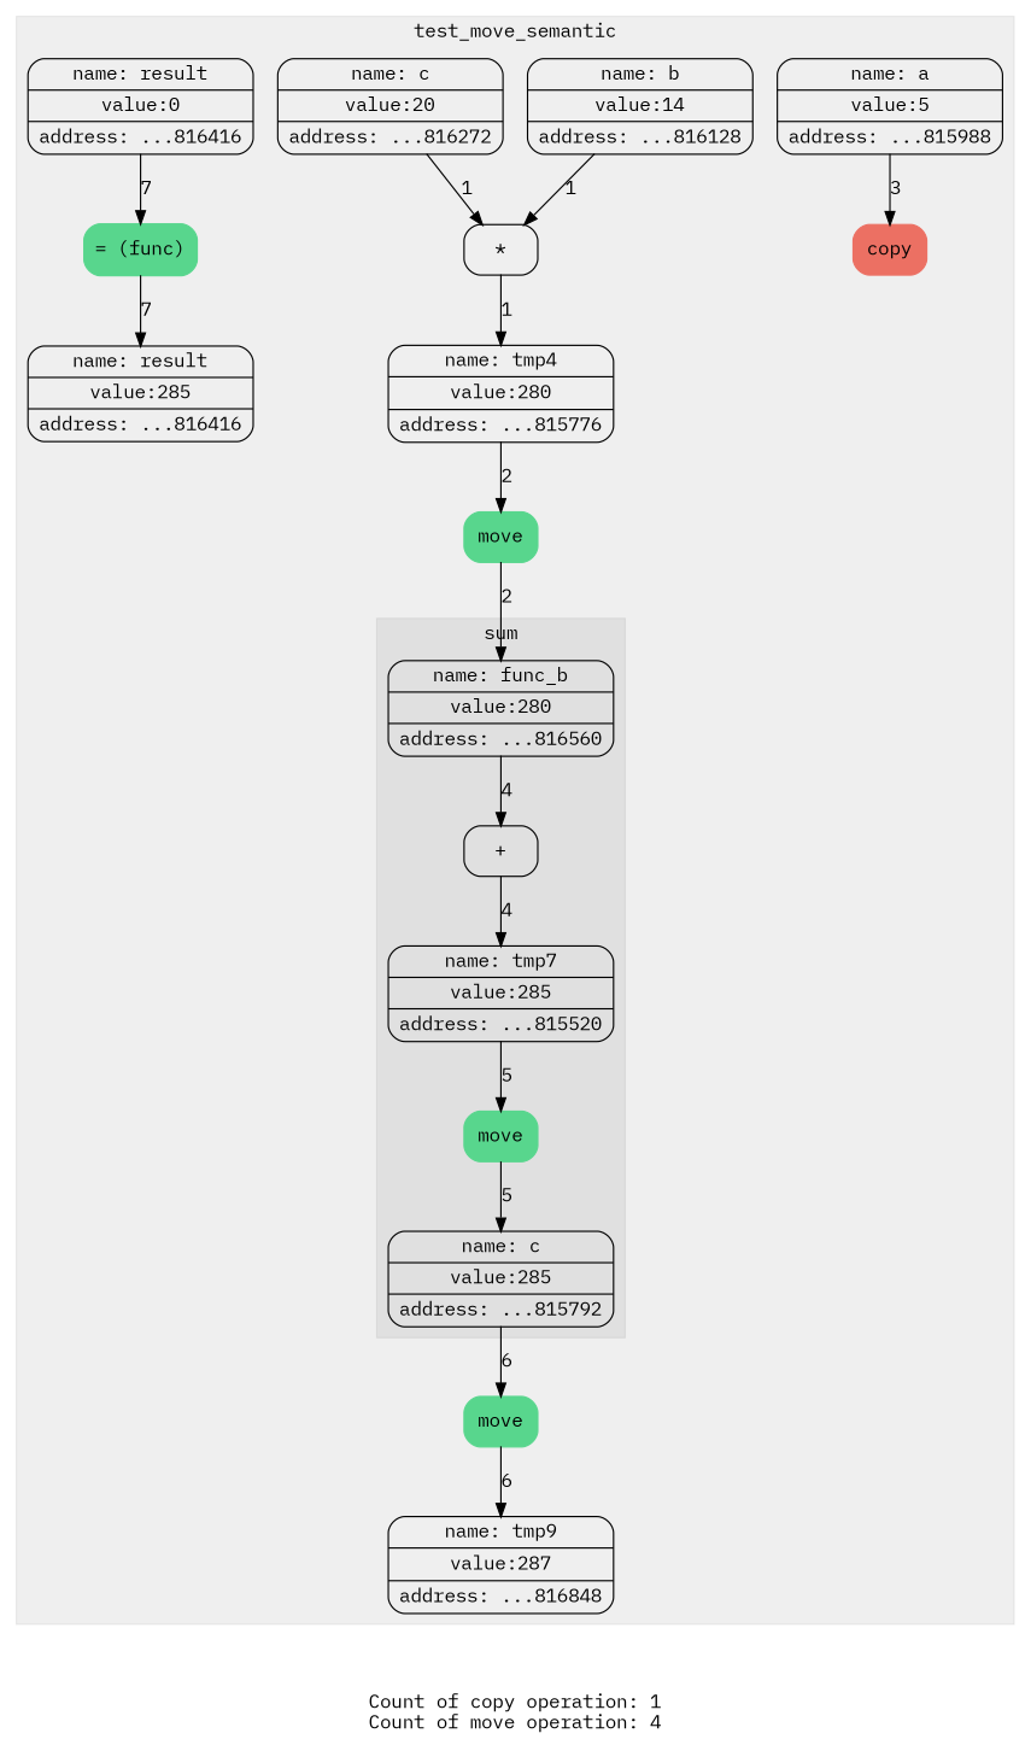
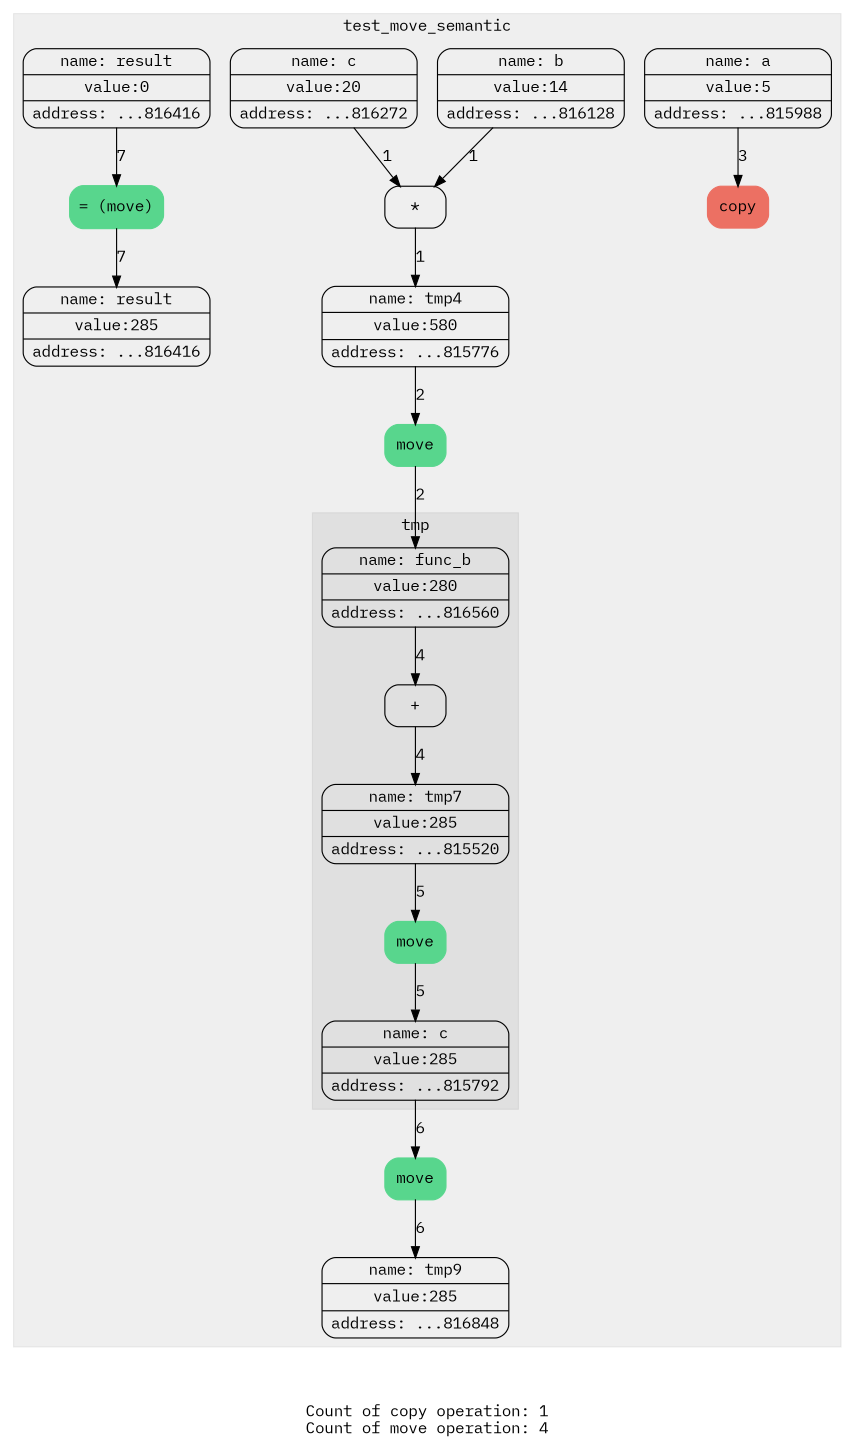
  digraph {
    fontname="IBM Plex Mono"
    label="Count of copy operation: 1\nCount of move operation: 4"
    trankdir=HR
    node [fontname="IBM Plex Mono" shape=Mrecord]
    edge [fontname="IBM Plex Mono"]
    n1 [label="{ {name: func_b} | {value:280} | {address: ...816560}} "]
    n2 [label="+"]
    n3 [label="{ {name: tmp7} | {value:285} | {address: ...815520}} "]
    n4 [color="#58D68D" label=move style=filled]
    n5 [label="{ {name: c} | {value:285} | {address: ...815792}} "]
    n6 [label="{ {name: a} | {value:5} | {address: ...815988}} "]
    n7 [color="#EC7063" label=copy style=filled]
    n8 [label="{ {name: b} | {value:14} | {address: ...816128}} "]
    n9 [label="*"]
    n10 [label="{ {name: c} | {value:20} | {address: ...816272}} "]
    n11 [label="{ {name: result} | {value:0} | {address: ...816416}} "]
-   n12 [color="#58D68D" label="= (func)" style=filled]
-   n13 [label="{ {name: tmp4} | {value:280} | {address: ...815776}} "]
+   n12 [color="#58D68D" label="= (move)" style=filled]
+   n13 [label="{ {name: tmp4} | {value:580} | {address: ...815776}} "]
    n14 [color="#58D68D" label=move style=filled]
    n15 [color="#58D68D" label=move style=filled]
-   n16 [label="{ {name: tmp9} | {value:287} | {address: ...816848}} "]
+   n16 [label="{ {name: tmp9} | {value:285} | {address: ...816848}} "]
    n17 [label="{ {name: result} | {value:285} | {address: ...816416}} "]
    subgraph cluster_1 {
      color="#00000010"
      label=test_move_semantic
      style=filled
      n6
      n7
      n8
      n9
      n10
      n11
      n12
      n13
      n14
      n15
      n16
      n17
      subgraph cluster_2 {
        color="#00000010"
-       label=sum
+       label=tmp
        style=filled
        n1
        n2
        n3
        n4
        n5
      }
    }
    n1 -> n2 [label=4]
    n2 -> n3 [label=4]
    n3 -> n4 [label=5]
    n4 -> n5 [label=5]
    n5 -> n15 [label=6]
    n6 -> n7 [label=3]
    n8 -> n9 [label=1]
    n9 -> n13 [label=1]
    n10 -> n9 [label=1]
    n11 -> n12 [label=7]
    n12 -> n17 [label=7]
    n13 -> n14 [label=2]
    n14 -> n1 [label=2]
    n15 -> n16 [label=6]
  }
